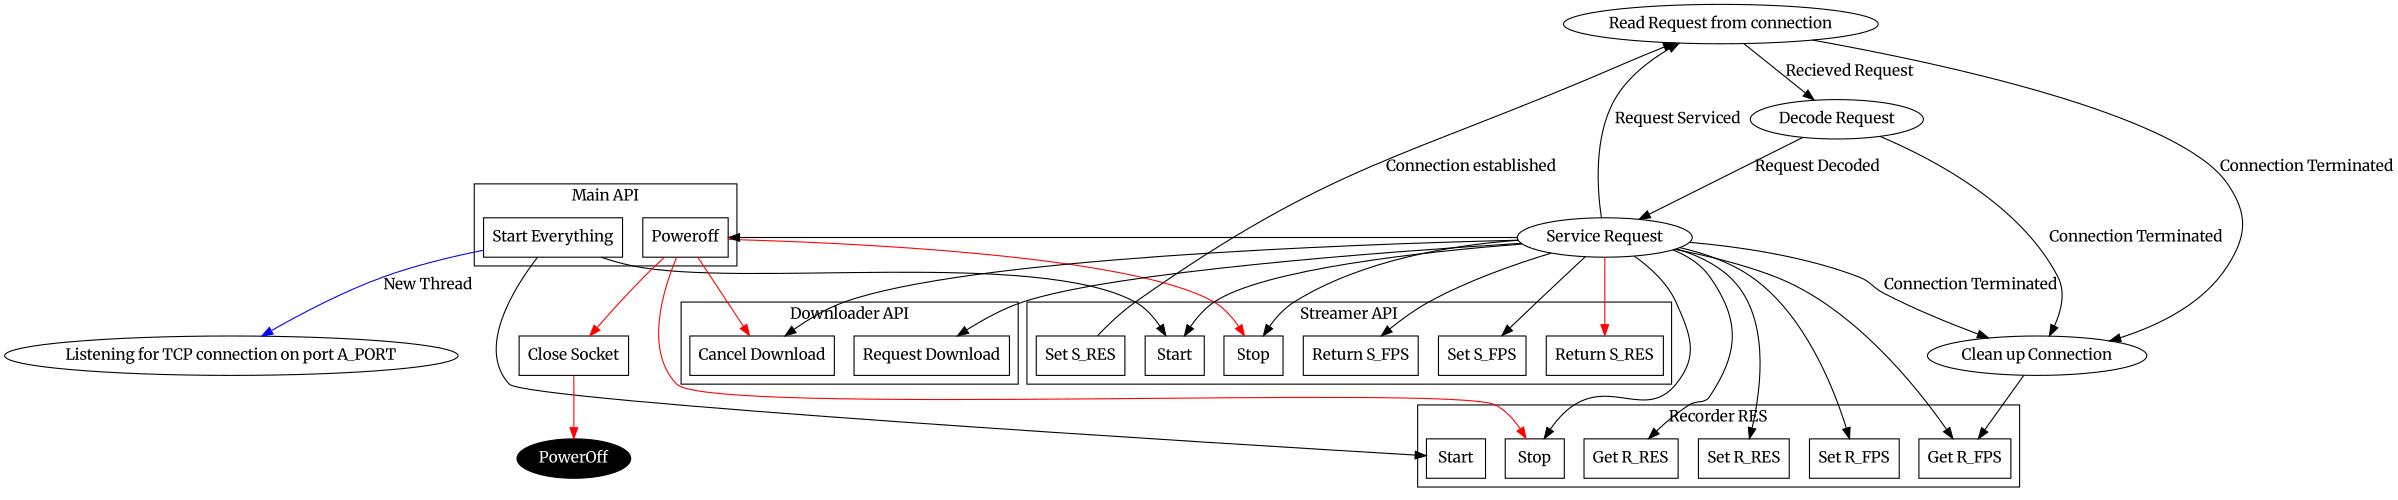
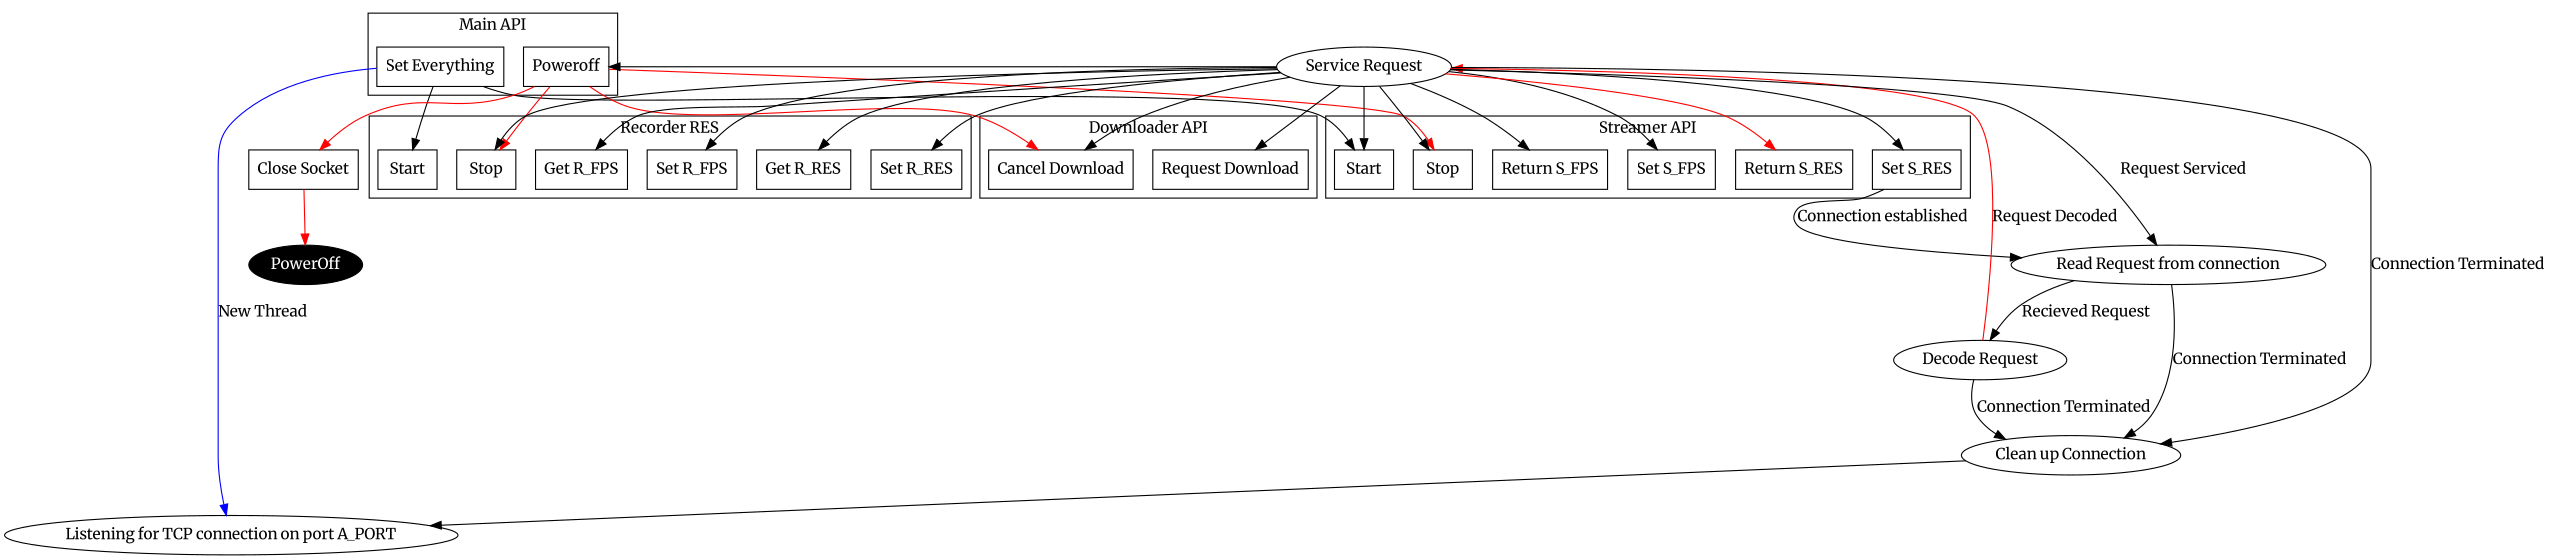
  digraph {
    fontname=Merriweather
    node [fontname=Merriweather shape=box]
    edge [fontname=Merriweather]
-   n1 [label="Start Everything"]
+   n1 [label="Set Everything"]
    n2 [label=Poweroff]
    n3 [label="Request Download"]
    n4 [label="Cancel Download"]
    n5 [label=Start]
    n6 [label="Get R_FPS"]
    n7 [label="Set R_FPS"]
    n8 [label="Get R_RES"]
    n9 [label="Set R_RES"]
    n10 [label=Stop]
    n11 [label=Start]
    n12 [label="Return S_FPS"]
    n13 [label="Set S_FPS"]
    n14 [label="Return S_RES"]
    n15 [label="Set S_RES"]
    n16 [label=Stop]
    n17 [label="Listening for TCP connection on port A_PORT" shape=""]
    n18 [label="Close Socket"]
    n19 [label="Read Request from connection" shape=""]
    n20 [label="Decode Request" shape=""]
    n21 [label="Clean up Connection" shape=""]
    n22 [label="Service Request" shape=""]
    n23 [fillcolor=black fontcolor=white label=PowerOff style=filled shape=""]
    subgraph cluster_1 {
      label="Main API"
      n1
      n2
    }
    subgraph cluster_2 {
      label="Downloader API"
      n3
      n4
    }
    subgraph cluster_3 {
      label="Recorder RES"
      n5
      n6
      n7
      n8
      n9
      n10
    }
    subgraph cluster_4 {
      label="Streamer API"
      n11
      n12
      n13
      n14
      n15
      n16
    }
    n1 -> n5
    n1 -> n11
    n1 -> n17 [color=blue label="New Thread"]
    n2 -> n4 [color=red]
    n2 -> n10 [color=red]
    n2 -> n16 [color=red]
    n2 -> n18 [color=red]
    n15 -> n19 [label="Connection established"]
    n18 -> n23 [color=red]
    n19 -> n20 [label="Recieved Request"]
    n19 -> n21 [label="Connection Terminated"]
    n20 -> n21 [label="Connection Terminated"]
-   n20 -> n22 [label="Request Decoded"]
-   n21 -> n6
+   n20 -> n22 [label="Request Decoded" color=red]
+   n21 -> n17
    n22 -> n2
    n22 -> n3
    n22 -> n4
    n22 -> n6
    n22 -> n7
    n22 -> n8
    n22 -> n9
    n22 -> n10
    n22 -> n11
    n22 -> n12
    n22 -> n13
    n22 -> n14 [color=red]
+   n22 -> n15
    n22 -> n16
    n22 -> n19 [label="Request Serviced"]
    n22 -> n21 [label="Connection Terminated"]
  }
